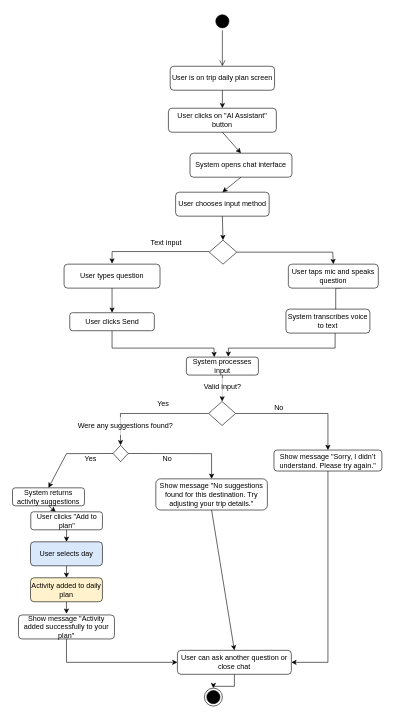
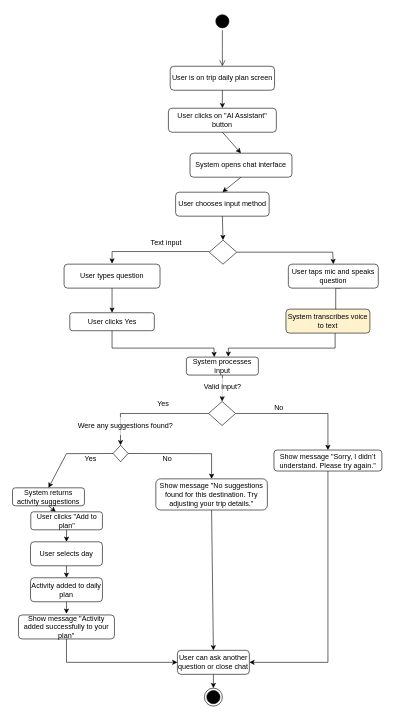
  <mxCell id="0" />
  <mxCell id="1" parent="0" />
  <mxCell id="2" value="" style="ellipse;html=1;shape=startState;fillColor=#000000;strokeColor=light-dark(#0d0d0d, #ff9090);" vertex="1" parent="1"><mxGeometry x="355" y="20" width="30" height="30" as="geometry" /></mxCell>
  <mxCell id="3" value="" style="edgeStyle=orthogonalEdgeStyle;html=1;verticalAlign=bottom;endArrow=open;endSize=8;strokeColor=light-dark(#0d0d0d, #ff9090);rounded=0;" edge="1" source="2" parent="1"><mxGeometry relative="1" as="geometry"><mxPoint x="370" y="110" as="targetPoint" /></mxGeometry></mxCell>
  <mxCell id="4" value="User is on trip daily plan screen" style="rounded=1;whiteSpace=wrap;html=1;" vertex="1" parent="1"><mxGeometry x="283" y="110" width="174" height="40" as="geometry" /></mxCell>
  <mxCell id="5" value="User clicks on &quot;AI Assistant&quot; button" style="rounded=1;whiteSpace=wrap;html=1;" vertex="1" parent="1"><mxGeometry x="280" y="180" width="180" height="40" as="geometry" /></mxCell>
  <mxCell id="6" value="" style="endArrow=classic;html=1;rounded=0;exitX=0.5;exitY=1;exitDx=0;exitDy=0;entryX=0.5;entryY=0;entryDx=0;entryDy=0;" edge="1" parent="1" source="4" target="5"><mxGeometry width="50" height="50" relative="1" as="geometry"><mxPoint x="346" y="310" as="sourcePoint" /><mxPoint x="396" y="260" as="targetPoint" /></mxGeometry></mxCell>
  <mxCell id="7" value="System opens chat interface" style="rounded=1;whiteSpace=wrap;html=1;" vertex="1" parent="1"><mxGeometry x="316" y="255" width="170" height="40" as="geometry" /></mxCell>
  <mxCell id="8" value="" style="endArrow=classic;html=1;rounded=0;exitX=0.5;exitY=1;exitDx=0;exitDy=0;entryX=0.5;entryY=0;entryDx=0;entryDy=0;" edge="1" parent="1" source="5" target="7"><mxGeometry width="50" height="50" relative="1" as="geometry"><mxPoint x="346" y="310" as="sourcePoint" /><mxPoint x="396" y="260" as="targetPoint" /></mxGeometry></mxCell>
  <mxCell id="9" value="User chooses input method" style="rounded=1;whiteSpace=wrap;html=1;" vertex="1" parent="1"><mxGeometry x="292" y="320" width="156" height="40" as="geometry" /></mxCell>
  <mxCell id="10" value="" style="endArrow=classic;html=1;rounded=0;exitX=0.5;exitY=1;exitDx=0;exitDy=0;entryX=0.5;entryY=0;entryDx=0;entryDy=0;" edge="1" parent="1" source="7" target="9"><mxGeometry width="50" height="50" relative="1" as="geometry"><mxPoint x="346" y="310" as="sourcePoint" /><mxPoint x="396" y="260" as="targetPoint" /></mxGeometry></mxCell>
  <mxCell id="11" value="" style="rhombus;whiteSpace=wrap;html=1;" vertex="1" parent="1"><mxGeometry x="348" y="400" width="46" height="40" as="geometry" /></mxCell>
  <mxCell id="12" value="" style="endArrow=classic;html=1;rounded=0;exitX=0.5;exitY=1;exitDx=0;exitDy=0;entryX=0.5;entryY=0;entryDx=0;entryDy=0;" edge="1" parent="1" source="9" target="11"><mxGeometry width="50" height="50" relative="1" as="geometry"><mxPoint x="346" y="310" as="sourcePoint" /><mxPoint x="396" y="260" as="targetPoint" /></mxGeometry></mxCell>
  <mxCell id="13" value="Text input" style="text;html=1;align=center;verticalAlign=middle;resizable=0;points=[];autosize=1;strokeColor=none;fillColor=none;" vertex="1" parent="1"><mxGeometry x="241" y="390" width="70" height="30" as="geometry" /></mxCell>
  <mxCell id="14" value="" style="endArrow=classic;html=1;rounded=0;exitX=0;exitY=0.5;exitDx=0;exitDy=0;entryX=0.5;entryY=0;entryDx=0;entryDy=0;" edge="1" parent="1"><mxGeometry width="50" height="50" relative="1" as="geometry"><mxPoint x="348" y="419" as="sourcePoint" /><mxPoint x="186" y="439" as="targetPoint" /><Array as="points"><mxPoint x="186" y="419" /></Array></mxGeometry></mxCell>
  <mxCell id="15" value="" style="endArrow=classic;html=1;rounded=0;exitX=1;exitY=0.5;exitDx=0;exitDy=0;entryX=0.5;entryY=0;entryDx=0;entryDy=0;" edge="1" parent="1" source="11" target="18"><mxGeometry width="50" height="50" relative="1" as="geometry"><mxPoint x="416" y="390" as="sourcePoint" /><mxPoint x="556" y="420" as="targetPoint" /><Array as="points"><mxPoint x="554" y="420" /></Array></mxGeometry></mxCell>
  <mxCell id="16" value="User types question" style="rounded=1;whiteSpace=wrap;html=1;" vertex="1" parent="1"><mxGeometry x="106" y="440" width="160" height="40" as="geometry" /></mxCell>
  <mxCell id="17" style="edgeStyle=orthogonalEdgeStyle;rounded=0;orthogonalLoop=1;jettySize=auto;html=1;entryX=0.5;entryY=0;entryDx=0;entryDy=0;exitX=0.5;exitY=1;exitDx=0;exitDy=0;" edge="1" parent="1"><mxGeometry relative="1" as="geometry"><mxPoint x="568" y="480" as="sourcePoint" /><mxPoint x="559" y="530" as="targetPoint" /><Array as="points"><mxPoint x="559" y="480" /></Array></mxGeometry></mxCell>
  <mxCell id="18" value="User taps mic and speaks question" style="rounded=1;whiteSpace=wrap;html=1;" vertex="1" parent="1"><mxGeometry x="480" y="440" width="150" height="40" as="geometry" /></mxCell>
  <mxCell id="19" value="" style="endArrow=classic;html=1;rounded=0;exitX=0.5;exitY=1;exitDx=0;exitDy=0;entryX=0.5;entryY=0;entryDx=0;entryDy=0;" edge="1" parent="1" source="16" target="21"><mxGeometry width="50" height="50" relative="1" as="geometry"><mxPoint x="416" y="390" as="sourcePoint" /><mxPoint x="336" y="600" as="targetPoint" /></mxGeometry></mxCell>
- <mxCell id="20" value="System transcribes voice to text" style="rounded=1;whiteSpace=wrap;html=1;" vertex="1" parent="1"><mxGeometry x="476" y="515" width="140" height="40" as="geometry" /></mxCell>
- <mxCell id="21" value="User clicks Send" style="rounded=1;whiteSpace=wrap;html=1;" vertex="1" parent="1"><mxGeometry x="115.5" y="521" width="141" height="30" as="geometry" /></mxCell>
+ <mxCell id="20" value="System transcribes voice to text" style="rounded=1;whiteSpace=wrap;html=1;fillColor=#fff2cc;" vertex="1" parent="1"><mxGeometry x="476" y="515" width="140" height="40" as="geometry" /></mxCell>
+ <mxCell id="21" value="User clicks Yes" style="rounded=1;whiteSpace=wrap;html=1;" vertex="1" parent="1"><mxGeometry x="115.5" y="521" width="141" height="30" as="geometry" /></mxCell>
  <mxCell id="22" value="" style="endArrow=classic;html=1;rounded=0;exitX=0.5;exitY=1;exitDx=0;exitDy=0;entryX=0.387;entryY=0;entryDx=0;entryDy=0;entryPerimeter=0;" edge="1" parent="1" source="21" target="25"><mxGeometry width="50" height="50" relative="1" as="geometry"><mxPoint x="176" y="555" as="sourcePoint" /><mxPoint x="360" y="603" as="targetPoint" /><Array as="points"><mxPoint x="186" y="580" /><mxPoint x="356" y="580" /></Array></mxGeometry></mxCell>
  <mxCell id="23" value="" style="endArrow=classic;html=1;rounded=0;exitX=0.5;exitY=1;exitDx=0;exitDy=0;entryX=0.582;entryY=-0.019;entryDx=0;entryDy=0;entryPerimeter=0;" edge="1" parent="1" target="25"><mxGeometry width="50" height="50" relative="1" as="geometry"><mxPoint x="558" y="555" as="sourcePoint" /><mxPoint x="370" y="599" as="targetPoint" /><Array as="points"><mxPoint x="558" y="580" /><mxPoint x="380" y="580" /></Array></mxGeometry></mxCell>
  <mxCell id="24" style="edgeStyle=orthogonalEdgeStyle;rounded=0;orthogonalLoop=1;jettySize=auto;html=1;exitX=0.5;exitY=1;exitDx=0;exitDy=0;entryX=0.5;entryY=0;entryDx=0;entryDy=0;" edge="1" parent="1" source="25" target="27"><mxGeometry relative="1" as="geometry"><mxPoint x="370" y="664" as="targetPoint" /><Array as="points" /></mxGeometry></mxCell>
  <mxCell id="25" value="System processes input" style="rounded=1;whiteSpace=wrap;html=1;" vertex="1" parent="1"><mxGeometry x="310" y="595" width="120" height="30" as="geometry" /></mxCell>
  <mxCell id="26" style="edgeStyle=orthogonalEdgeStyle;rounded=0;orthogonalLoop=1;jettySize=auto;html=1;exitX=1;exitY=0.5;exitDx=0;exitDy=0;entryX=0.5;entryY=0;entryDx=0;entryDy=0;" edge="1" parent="1" source="27" target="43"><mxGeometry relative="1" as="geometry"><mxPoint x="546" y="730.182" as="targetPoint" /></mxGeometry></mxCell>
  <mxCell id="27" value="" style="rhombus;whiteSpace=wrap;html=1;" vertex="1" parent="1"><mxGeometry x="347" y="669" width="45" height="40" as="geometry" /></mxCell>
  <mxCell id="28" value="Valid input?" style="text;html=1;align=center;verticalAlign=middle;resizable=0;points=[];autosize=1;rounded=0;glass=0;fillStyle=auto;fillColor=default;opacity=70;" vertex="1" parent="1"><mxGeometry x="325" y="630" width="90" height="30" as="geometry" /></mxCell>
  <mxCell id="29" value="" style="endArrow=classic;html=1;rounded=0;exitX=0;exitY=0.5;exitDx=0;exitDy=0;entryX=0.5;entryY=0;entryDx=0;entryDy=0;" edge="1" parent="1" source="27" target="48"><mxGeometry width="50" height="50" relative="1" as="geometry"><mxPoint x="314" y="694" as="sourcePoint" /><mxPoint x="200" y="750" as="targetPoint" /><Array as="points"><mxPoint x="200" y="689" /><mxPoint x="200" y="720" /></Array></mxGeometry></mxCell>
  <mxCell id="30" value="Yes" style="text;html=1;align=center;verticalAlign=middle;resizable=0;points=[];autosize=1;strokeColor=none;fillColor=none;" vertex="1" parent="1"><mxGeometry x="251" y="658" width="40" height="30" as="geometry" /></mxCell>
  <mxCell id="31" value="System returns activity suggestions" style="rounded=1;whiteSpace=wrap;html=1;" vertex="1" parent="1"><mxGeometry x="20" y="813" width="120" height="30" as="geometry" /></mxCell>
  <mxCell id="32" value="" style="endArrow=classic;html=1;rounded=0;exitX=0.5;exitY=1;exitDx=0;exitDy=0;" edge="1" parent="1" source="31" target="34"><mxGeometry width="50" height="50" relative="1" as="geometry"><mxPoint x="260" y="483" as="sourcePoint" /><mxPoint x="111" y="853" as="targetPoint" /></mxGeometry></mxCell>
  <mxCell id="33" style="edgeStyle=orthogonalEdgeStyle;rounded=0;orthogonalLoop=1;jettySize=auto;html=1;exitX=0.5;exitY=1;exitDx=0;exitDy=0;entryX=0.5;entryY=0;entryDx=0;entryDy=0;" edge="1" parent="1" source="34" target="36"><mxGeometry relative="1" as="geometry" /></mxCell>
  <mxCell id="34" value="User clicks &quot;Add to plan&quot;" style="rounded=1;whiteSpace=wrap;html=1;" vertex="1" parent="1"><mxGeometry x="50.5" y="853" width="119.5" height="30" as="geometry" /></mxCell>
  <mxCell id="35" style="edgeStyle=orthogonalEdgeStyle;rounded=0;orthogonalLoop=1;jettySize=auto;html=1;exitX=0.5;exitY=1;exitDx=0;exitDy=0;entryX=0.5;entryY=0;entryDx=0;entryDy=0;" edge="1" parent="1" source="36" target="38"><mxGeometry relative="1" as="geometry" /></mxCell>
- <mxCell id="36" value="User selects day" style="rounded=1;whiteSpace=wrap;html=1;fillColor=#dae8fc;" vertex="1" parent="1"><mxGeometry x="50" y="903" width="120" height="40" as="geometry" /></mxCell>
+ <mxCell id="36" value="User selects day" style="rounded=1;whiteSpace=wrap;html=1;" vertex="1" parent="1"><mxGeometry x="50" y="903" width="120" height="40" as="geometry" /></mxCell>
  <mxCell id="37" style="edgeStyle=orthogonalEdgeStyle;rounded=0;orthogonalLoop=1;jettySize=auto;html=1;exitX=0.5;exitY=1;exitDx=0;exitDy=0;entryX=0.5;entryY=0;entryDx=0;entryDy=0;" edge="1" parent="1" source="38"><mxGeometry relative="1" as="geometry"><mxPoint x="110" y="1023" as="targetPoint" /></mxGeometry></mxCell>
- <mxCell id="38" value="Activity added to daily plan" style="rounded=1;whiteSpace=wrap;html=1;fillColor=#fff2cc;" vertex="1" parent="1"><mxGeometry x="50" y="963" width="120" height="40" as="geometry" /></mxCell>
+ <mxCell id="38" value="Activity added to daily plan" style="rounded=1;whiteSpace=wrap;html=1;" vertex="1" parent="1"><mxGeometry x="50" y="963" width="120" height="40" as="geometry" /></mxCell>
  <mxCell id="39" style="edgeStyle=orthogonalEdgeStyle;rounded=0;orthogonalLoop=1;jettySize=auto;html=1;exitX=0.5;exitY=1;exitDx=0;exitDy=0;entryX=0;entryY=0.5;entryDx=0;entryDy=0;" edge="1" parent="1" source="40" target="45"><mxGeometry relative="1" as="geometry" /></mxCell>
  <mxCell id="40" value="Show message &quot;Activity added successfully to your plan&quot;" style="rounded=1;whiteSpace=wrap;html=1;" vertex="1" parent="1"><mxGeometry x="30" y="1025" width="160" height="40" as="geometry" /></mxCell>
  <mxCell id="41" value="No" style="text;html=1;align=center;verticalAlign=middle;resizable=0;points=[];autosize=1;strokeColor=none;fillColor=none;" vertex="1" parent="1"><mxGeometry x="444" y="665" width="40" height="30" as="geometry" /></mxCell>
  <mxCell id="42" style="edgeStyle=orthogonalEdgeStyle;rounded=0;orthogonalLoop=1;jettySize=auto;html=1;exitX=0.5;exitY=1;exitDx=0;exitDy=0;entryX=1;entryY=0.5;entryDx=0;entryDy=0;" edge="1" parent="1" source="43" target="45"><mxGeometry relative="1" as="geometry"><mxPoint x="396" y="1070" as="targetPoint" /><Array as="points"><mxPoint x="546" y="1104" /></Array></mxGeometry></mxCell>
  <mxCell id="43" value="Show message &quot;Sorry, I didn’t understand. Please try again.&quot;" style="rounded=1;whiteSpace=wrap;html=1;" vertex="1" parent="1"><mxGeometry x="456" y="750" width="180" height="35" as="geometry" /></mxCell>
  <mxCell id="44" style="edgeStyle=orthogonalEdgeStyle;rounded=0;orthogonalLoop=1;jettySize=auto;html=1;entryX=0.5;entryY=0;entryDx=0;entryDy=0;exitX=0.5;exitY=1;exitDx=0;exitDy=0;" edge="1" parent="1" source="45" target="46"><mxGeometry relative="1" as="geometry"><mxPoint x="385" y="1137" as="sourcePoint" /><mxPoint x="385" y="1167" as="targetPoint" /></mxGeometry></mxCell>
- <mxCell id="45" value="User can ask another question or close chat" style="rounded=1;whiteSpace=wrap;html=1;" vertex="1" parent="1"><mxGeometry x="295" y="1084" width="190" height="40" as="geometry" /></mxCell>
+ <mxCell id="45" value="User can ask another question or close chat" style="rounded=1;whiteSpace=wrap;html=1;" vertex="1" parent="1"><mxGeometry x="295" y="1084" width="120" height="40" as="geometry" /></mxCell>
  <mxCell id="46" value="" style="ellipse;html=1;shape=endState;fillColor=#000000;strokeColor=#000000;" vertex="1" parent="1"><mxGeometry x="340" y="1147" width="30" height="30" as="geometry" /></mxCell>
  <mxCell id="47" value="Were any suggestions found?" style="text;html=1;align=center;verticalAlign=middle;resizable=0;points=[];autosize=1;strokeColor=none;fillColor=default;dashed=1;opacity=70;strokeWidth=0;perimeterSpacing=0;" vertex="1" parent="1"><mxGeometry x="118" y="695" width="180" height="30" as="geometry" /></mxCell>
  <mxCell id="48" value="" style="rhombus;whiteSpace=wrap;html=1;" vertex="1" parent="1"><mxGeometry x="187.75" y="742" width="25" height="27.5" as="geometry" /></mxCell>
  <mxCell id="49" value="" style="endArrow=classic;html=1;rounded=0;entryX=0.5;entryY=0;entryDx=0;entryDy=0;exitX=0;exitY=0.5;exitDx=0;exitDy=0;" edge="1" parent="1" source="48" target="31"><mxGeometry width="50" height="50" relative="1" as="geometry"><mxPoint x="196" y="750" as="sourcePoint" /><mxPoint x="246" y="700" as="targetPoint" /><Array as="points"><mxPoint x="110" y="756" /></Array></mxGeometry></mxCell>
  <mxCell id="50" value="Yes" style="text;html=1;align=center;verticalAlign=middle;resizable=0;points=[];autosize=1;strokeColor=none;fillColor=none;" vertex="1" parent="1"><mxGeometry x="130" y="750" width="40" height="30" as="geometry" /></mxCell>
  <mxCell id="51" value="" style="endArrow=classic;html=1;rounded=0;exitX=1;exitY=0.5;exitDx=0;exitDy=0;entryX=0.5;entryY=0;entryDx=0;entryDy=0;" edge="1" parent="1" source="48" target="53"><mxGeometry width="50" height="50" relative="1" as="geometry"><mxPoint x="196" y="750" as="sourcePoint" /><mxPoint x="286" y="756" as="targetPoint" /><Array as="points"><mxPoint x="352" y="756" /></Array></mxGeometry></mxCell>
  <mxCell id="52" value="No" style="text;html=1;align=center;verticalAlign=middle;resizable=0;points=[];autosize=1;strokeColor=none;fillColor=none;" vertex="1" parent="1"><mxGeometry x="258" y="750" width="40" height="30" as="geometry" /></mxCell>
  <mxCell id="53" value="Show message&amp;nbsp;&quot;No suggestions found for this destination. Try adjusting your trip details.&quot;" style="rounded=1;whiteSpace=wrap;html=1;" vertex="1" parent="1"><mxGeometry x="259" y="798" width="186" height="52" as="geometry" /></mxCell>
  <mxCell id="54" value="" style="endArrow=classic;html=1;rounded=0;exitX=0.5;exitY=1;exitDx=0;exitDy=0;entryX=0.5;entryY=0;entryDx=0;entryDy=0;" edge="1" parent="1" source="53" target="45"><mxGeometry width="50" height="50" relative="1" as="geometry"><mxPoint x="366" y="900" as="sourcePoint" /><mxPoint x="416" y="850" as="targetPoint" /></mxGeometry></mxCell>
